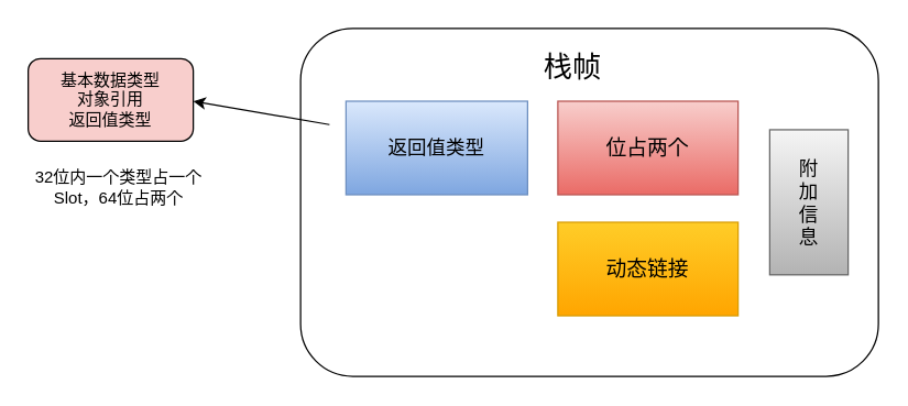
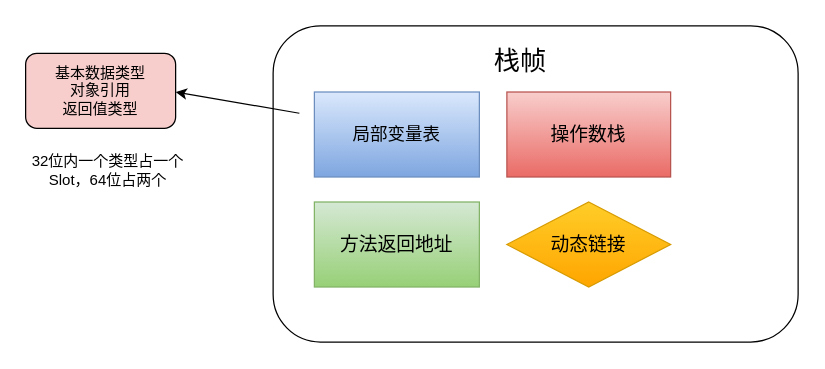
  <mxCell id="0" />
  <mxCell id="1" parent="0" />
  <mxCell id="2" value="" style="rounded=1;whiteSpace=wrap;html=1;" vertex="1" parent="1"><mxGeometry x="218" y="20" width="420" height="253" as="geometry" /></mxCell>
  <mxCell id="3" value="栈帧" style="text;html=1;align=center;verticalAlign=middle;whiteSpace=wrap;rounded=0;fontSize=21;" vertex="1" parent="1"><mxGeometry x="361" y="20" width="110" height="55" as="geometry" /></mxCell>
- <mxCell id="4" value="&lt;font style=&quot;font-size: 14px;&quot;&gt;返回值类型&lt;/font&gt;" style="rounded=0;whiteSpace=wrap;html=1;fillColor=#dae8fc;gradientColor=#7ea6e0;strokeColor=#6c8ebf;" vertex="1" parent="1"><mxGeometry x="251" y="73" width="132" height="68" as="geometry" /></mxCell>
- <mxCell id="5" value="&lt;font style=&quot;font-size: 15px;&quot;&gt;位占两个&lt;/font&gt;" style="rounded=0;whiteSpace=wrap;html=1;fillColor=#f8cecc;gradientColor=#ea6b66;strokeColor=#b85450;" vertex="1" parent="1"><mxGeometry x="405" y="73" width="131" height="68" as="geometry" /></mxCell>
- <mxCell id="7" value="&lt;font style=&quot;font-size: 15px;&quot;&gt;动态链接&lt;/font&gt;" style="rounded=0;whiteSpace=wrap;html=1;fillColor=#ffcd28;gradientColor=#ffa500;strokeColor=#d79b00;" vertex="1" parent="1"><mxGeometry x="405" y="161" width="131" height="68" as="geometry" /></mxCell>
- <mxCell id="8" value="&lt;font style=&quot;font-size: 14px;&quot;&gt;附&lt;/font&gt;&lt;div&gt;&lt;font style=&quot;font-size: 14px;&quot;&gt;加&lt;/font&gt;&lt;/div&gt;&lt;div&gt;&lt;font style=&quot;font-size: 14px;&quot;&gt;信&lt;/font&gt;&lt;/div&gt;&lt;div&gt;&lt;font style=&quot;font-size: 14px;&quot;&gt;息&lt;/font&gt;&lt;/div&gt;" style="rounded=0;whiteSpace=wrap;html=1;fillColor=#f5f5f5;gradientColor=#b3b3b3;strokeColor=#666666;" vertex="1" parent="1"><mxGeometry x="559" y="93.75" width="57" height="105.5" as="geometry" /></mxCell>
+ <mxCell id="4" value="&lt;font style=&quot;font-size: 14px;&quot;&gt;局部变量表&lt;/font&gt;" style="rounded=0;whiteSpace=wrap;html=1;fillColor=#dae8fc;gradientColor=#7ea6e0;strokeColor=#6c8ebf;" vertex="1" parent="1"><mxGeometry x="251" y="73" width="132" height="68" as="geometry" /></mxCell>
+ <mxCell id="5" value="&lt;font style=&quot;font-size: 15px;&quot;&gt;操作数栈&lt;/font&gt;" style="rounded=0;whiteSpace=wrap;html=1;fillColor=#f8cecc;gradientColor=#ea6b66;strokeColor=#b85450;" vertex="1" parent="1"><mxGeometry x="405" y="73" width="131" height="68" as="geometry" /></mxCell>
+ <mxCell id="6" value="&lt;font style=&quot;font-size: 15px;&quot;&gt;方法返回地址&lt;/font&gt;" style="rounded=0;whiteSpace=wrap;html=1;fillColor=#d5e8d4;gradientColor=#97d077;strokeColor=#82b366;" vertex="1" parent="1"><mxGeometry x="251" y="161" width="132" height="68" as="geometry" /></mxCell>
+ <mxCell id="7" value="&lt;font style=&quot;font-size: 15px;&quot;&gt;动态链接&lt;/font&gt;" style="rhombus;whiteSpace=wrap;html=1;fillColor=#ffcd28;gradientColor=#ffa500;strokeColor=#d79b00;" vertex="1" parent="1"><mxGeometry x="405" y="161" width="131" height="68" as="geometry" /></mxCell>
  <mxCell id="9" value="" style="endArrow=classic;html=1;rounded=0;" edge="1" parent="1"><mxGeometry width="50" height="50" relative="1" as="geometry"><mxPoint x="239" y="90" as="sourcePoint" /><mxPoint x="140" y="73" as="targetPoint" /><Array as="points" /></mxGeometry></mxCell>
  <mxCell id="10" value="&lt;font&gt;基本数据类型&lt;/font&gt;&lt;div&gt;&lt;font&gt;对象引用&lt;/font&gt;&lt;/div&gt;&lt;div&gt;&lt;font&gt;返回值类型&lt;/font&gt;&lt;/div&gt;" style="rounded=1;whiteSpace=wrap;html=1;fillColor=#f8cecc;" vertex="1" parent="1"><mxGeometry x="20" y="42" width="120" height="60" as="geometry" /></mxCell>
  <mxCell id="11" value="32位内一个类型占一个Slot，64位占两个" style="text;html=1;align=center;verticalAlign=middle;whiteSpace=wrap;rounded=0;" vertex="1" parent="1"><mxGeometry x="20" y="121" width="132" height="30" as="geometry" /></mxCell>
